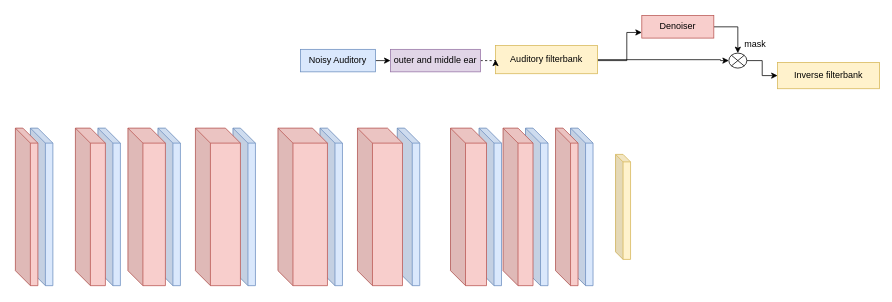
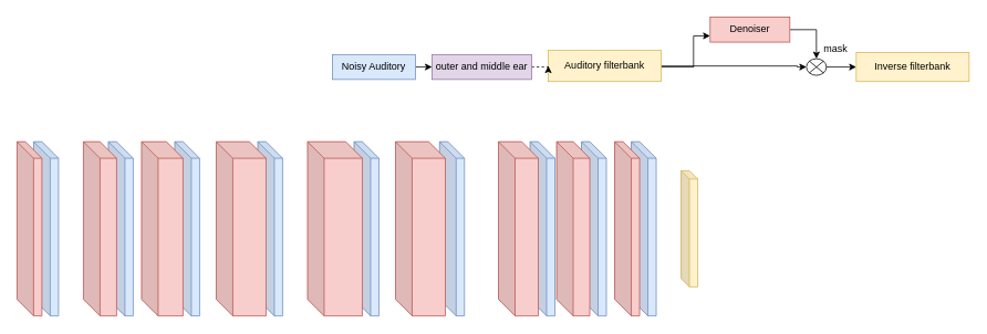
  <mxCell id="0" />
  <mxCell id="1" parent="0" />
  <mxCell id="2" style="edgeStyle=orthogonalEdgeStyle;rounded=0;orthogonalLoop=1;jettySize=auto;html=1;exitX=1;exitY=0.5;exitDx=0;exitDy=0;entryX=0;entryY=0.5;entryDx=0;entryDy=0;" edge="1" parent="1" source="3" target="8"><mxGeometry relative="1" as="geometry" /></mxCell>
  <mxCell id="3" value="Noisy Auditory" style="rounded=0;whiteSpace=wrap;html=1;fillColor=#dae8fc;strokeColor=#6c8ebf;" vertex="1" parent="1"><mxGeometry x="400" y="65" width="100" height="30" as="geometry" /></mxCell>
  <mxCell id="4" style="edgeStyle=orthogonalEdgeStyle;rounded=0;orthogonalLoop=1;jettySize=auto;html=1;exitX=1;exitY=0.5;exitDx=0;exitDy=0;entryX=0;entryY=0.5;entryDx=0;entryDy=0;entryPerimeter=0;" edge="1" parent="1" source="6" target="12"><mxGeometry relative="1" as="geometry"><Array as="points"><mxPoint x="960" y="79" /><mxPoint x="960" y="80" /></Array></mxGeometry></mxCell>
  <mxCell id="5" style="edgeStyle=orthogonalEdgeStyle;rounded=0;orthogonalLoop=1;jettySize=auto;html=1;entryX=0;entryY=0.75;entryDx=0;entryDy=0;" edge="1" parent="1" source="6" target="10"><mxGeometry relative="1" as="geometry"><mxPoint x="800" y="70" as="sourcePoint" /><Array as="points"><mxPoint x="835" y="80" /><mxPoint x="835" y="43" /></Array></mxGeometry></mxCell>
  <mxCell id="6" value="Auditory filterbank" style="rounded=0;whiteSpace=wrap;html=1;fillColor=#fff2cc;strokeColor=#d6b656;" vertex="1" parent="1"><mxGeometry x="660" y="60" width="136" height="37.5" as="geometry" /></mxCell>
  <mxCell id="7" style="edgeStyle=orthogonalEdgeStyle;rounded=0;orthogonalLoop=1;jettySize=auto;html=1;exitX=1;exitY=0.5;exitDx=0;exitDy=0;entryX=0;entryY=0.5;entryDx=0;entryDy=0;dashed=1;" edge="1" parent="1" source="8" target="6"><mxGeometry relative="1" as="geometry" /></mxCell>
  <mxCell id="8" value="outer and middle ear" style="rounded=0;whiteSpace=wrap;html=1;fillColor=#e1d5e7;strokeColor=#9673a6;" vertex="1" parent="1"><mxGeometry x="520" y="65" width="120" height="30" as="geometry" /></mxCell>
  <mxCell id="9" style="edgeStyle=orthogonalEdgeStyle;rounded=0;orthogonalLoop=1;jettySize=auto;html=1;entryX=0.5;entryY=0;entryDx=0;entryDy=0;entryPerimeter=0;" edge="1" parent="1" source="10" target="12"><mxGeometry relative="1" as="geometry" /></mxCell>
  <mxCell id="10" value="Denoiser" style="rounded=0;whiteSpace=wrap;html=1;fillColor=#f8cecc;strokeColor=#b85450;" vertex="1" parent="1"><mxGeometry x="855" y="20" width="96" height="30" as="geometry" /></mxCell>
  <mxCell id="11" style="edgeStyle=orthogonalEdgeStyle;rounded=0;orthogonalLoop=1;jettySize=auto;html=1;exitX=1;exitY=0.5;exitDx=0;exitDy=0;exitPerimeter=0;entryX=0;entryY=0.5;entryDx=0;entryDy=0;" edge="1" parent="1" source="12" target="13"><mxGeometry relative="1" as="geometry" /></mxCell>
  <mxCell id="12" value="" style="verticalLabelPosition=bottom;verticalAlign=top;html=1;shape=mxgraph.flowchart.or;" vertex="1" parent="1"><mxGeometry x="971" y="70" width="24" height="20" as="geometry" /></mxCell>
- <mxCell id="13" value="Inverse filterbank" style="rounded=0;whiteSpace=wrap;html=1;fillColor=#fff2cc;strokeColor=#d6b656;" vertex="1" parent="1"><mxGeometry x="1036" y="82.5" width="136" height="35" as="geometry" /></mxCell>
+ <mxCell id="13" value="Inverse filterbank" style="rounded=0;whiteSpace=wrap;html=1;fillColor=#fff2cc;strokeColor=#d6b656;" vertex="1" parent="1"><mxGeometry x="1031" y="62.5" width="136" height="35" as="geometry" /></mxCell>
  <mxCell id="14" value="mask" style="text;html=1;align=center;verticalAlign=middle;resizable=0;points=[];autosize=1;strokeColor=none;fillColor=none;" vertex="1" parent="1"><mxGeometry x="981" y="42.5" width="50" height="30" as="geometry" /></mxCell>
  <mxCell id="15" value="" style="shape=cube;whiteSpace=wrap;html=1;boundedLbl=1;backgroundOutline=1;darkOpacity=0.05;darkOpacity2=0.1;fillColor=#dae8fc;strokeColor=#6c8ebf;" vertex="1" parent="1"><mxGeometry x="40" y="170" width="30" height="210" as="geometry" /></mxCell>
  <mxCell id="16" value="" style="shape=cube;whiteSpace=wrap;html=1;boundedLbl=1;backgroundOutline=1;darkOpacity=0.05;darkOpacity2=0.1;fillColor=#f8cecc;strokeColor=#b85450;" vertex="1" parent="1"><mxGeometry x="20" y="170" width="30" height="210" as="geometry" /></mxCell>
  <mxCell id="17" value="" style="shape=cube;whiteSpace=wrap;html=1;boundedLbl=1;backgroundOutline=1;darkOpacity=0.05;darkOpacity2=0.1;fillColor=#dae8fc;strokeColor=#6c8ebf;" vertex="1" parent="1"><mxGeometry x="130" y="170" width="30" height="210" as="geometry" /></mxCell>
  <mxCell id="18" value="" style="shape=cube;whiteSpace=wrap;html=1;boundedLbl=1;backgroundOutline=1;darkOpacity=0.05;darkOpacity2=0.1;fillColor=#f8cecc;strokeColor=#b85450;" vertex="1" parent="1"><mxGeometry x="100" y="170" width="40" height="210" as="geometry" /></mxCell>
  <mxCell id="19" value="" style="shape=cube;whiteSpace=wrap;html=1;boundedLbl=1;backgroundOutline=1;darkOpacity=0.05;darkOpacity2=0.1;fillColor=#dae8fc;strokeColor=#6c8ebf;" vertex="1" parent="1"><mxGeometry x="210" y="170" width="30" height="210" as="geometry" /></mxCell>
  <mxCell id="20" value="" style="shape=cube;whiteSpace=wrap;html=1;boundedLbl=1;backgroundOutline=1;darkOpacity=0.05;darkOpacity2=0.1;fillColor=#f8cecc;strokeColor=#b85450;" vertex="1" parent="1"><mxGeometry x="170" y="170" width="50" height="210" as="geometry" /></mxCell>
  <mxCell id="21" value="" style="shape=cube;whiteSpace=wrap;html=1;boundedLbl=1;backgroundOutline=1;darkOpacity=0.05;darkOpacity2=0.1;fillColor=#dae8fc;strokeColor=#6c8ebf;" vertex="1" parent="1"><mxGeometry x="310" y="170" width="30" height="210" as="geometry" /></mxCell>
  <mxCell id="22" value="" style="shape=cube;whiteSpace=wrap;html=1;boundedLbl=1;backgroundOutline=1;darkOpacity=0.05;darkOpacity2=0.1;fillColor=#f8cecc;strokeColor=#b85450;" vertex="1" parent="1"><mxGeometry x="260" y="170" width="60" height="210" as="geometry" /></mxCell>
  <mxCell id="23" value="" style="shape=cube;whiteSpace=wrap;html=1;boundedLbl=1;backgroundOutline=1;darkOpacity=0.05;darkOpacity2=0.1;fillColor=#dae8fc;strokeColor=#6c8ebf;" vertex="1" parent="1"><mxGeometry x="426" y="170" width="30" height="210" as="geometry" /></mxCell>
  <mxCell id="24" value="" style="shape=cube;whiteSpace=wrap;html=1;boundedLbl=1;backgroundOutline=1;darkOpacity=0.05;darkOpacity2=0.1;fillColor=#f8cecc;strokeColor=#b85450;" vertex="1" parent="1"><mxGeometry x="370" y="170" width="66" height="210" as="geometry" /></mxCell>
  <mxCell id="25" value="" style="shape=cube;whiteSpace=wrap;html=1;boundedLbl=1;backgroundOutline=1;darkOpacity=0.05;darkOpacity2=0.1;fillColor=#dae8fc;strokeColor=#6c8ebf;" vertex="1" parent="1"><mxGeometry x="529" y="170" width="30" height="210" as="geometry" /></mxCell>
  <mxCell id="26" value="" style="shape=cube;whiteSpace=wrap;html=1;boundedLbl=1;backgroundOutline=1;darkOpacity=0.05;darkOpacity2=0.1;fillColor=#f8cecc;strokeColor=#b85450;" vertex="1" parent="1"><mxGeometry x="476" y="170" width="60" height="210" as="geometry" /></mxCell>
  <mxCell id="27" value="" style="shape=cube;whiteSpace=wrap;html=1;boundedLbl=1;backgroundOutline=1;darkOpacity=0.05;darkOpacity2=0.1;fillColor=#dae8fc;strokeColor=#6c8ebf;" vertex="1" parent="1"><mxGeometry x="638" y="170" width="30" height="210" as="geometry" /></mxCell>
  <mxCell id="28" value="" style="shape=cube;whiteSpace=wrap;html=1;boundedLbl=1;backgroundOutline=1;darkOpacity=0.05;darkOpacity2=0.1;fillColor=#f8cecc;strokeColor=#b85450;" vertex="1" parent="1"><mxGeometry x="600" y="170" width="48" height="210" as="geometry" /></mxCell>
  <mxCell id="29" value="" style="shape=cube;whiteSpace=wrap;html=1;boundedLbl=1;backgroundOutline=1;darkOpacity=0.05;darkOpacity2=0.1;fillColor=#dae8fc;strokeColor=#6c8ebf;" vertex="1" parent="1"><mxGeometry x="700" y="170" width="30" height="210" as="geometry" /></mxCell>
  <mxCell id="30" value="" style="shape=cube;whiteSpace=wrap;html=1;boundedLbl=1;backgroundOutline=1;darkOpacity=0.05;darkOpacity2=0.1;fillColor=#f8cecc;strokeColor=#b85450;" vertex="1" parent="1"><mxGeometry x="670" y="170" width="40" height="210" as="geometry" /></mxCell>
  <mxCell id="31" value="" style="shape=cube;whiteSpace=wrap;html=1;boundedLbl=1;backgroundOutline=1;darkOpacity=0.05;darkOpacity2=0.1;fillColor=#dae8fc;strokeColor=#6c8ebf;" vertex="1" parent="1"><mxGeometry x="760" y="170" width="30" height="210" as="geometry" /></mxCell>
  <mxCell id="32" value="" style="shape=cube;whiteSpace=wrap;html=1;boundedLbl=1;backgroundOutline=1;darkOpacity=0.05;darkOpacity2=0.1;fillColor=#f8cecc;strokeColor=#b85450;" vertex="1" parent="1"><mxGeometry x="740" y="170" width="30" height="210" as="geometry" /></mxCell>
  <mxCell id="33" value="" style="shape=cube;whiteSpace=wrap;html=1;boundedLbl=1;backgroundOutline=1;darkOpacity=0.05;darkOpacity2=0.1;fillColor=#fff2cc;strokeColor=#d6b656;size=10;" vertex="1" parent="1"><mxGeometry x="820" y="205" width="20" height="140" as="geometry" /></mxCell>
